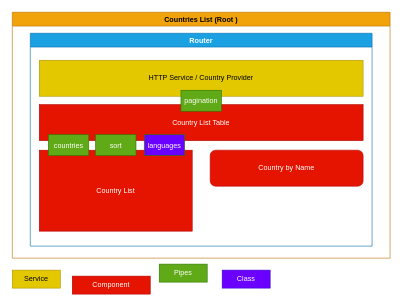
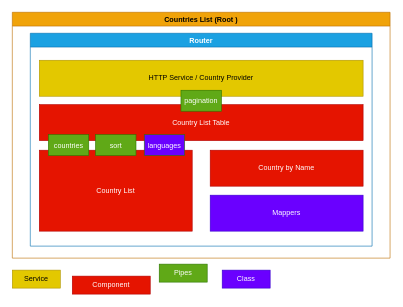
  <mxCell id="0" />
  <mxCell id="1" parent="0" />
  <mxCell id="2" value="Countries List (Root )" style="swimlane;fillColor=#f0a30a;fontColor=#000000;strokeColor=#BD7000;" vertex="1" parent="1"><mxGeometry x="20" y="20" width="630" height="410" as="geometry" /></mxCell>
  <mxCell id="3" value="Router" style="swimlane;fillColor=#1ba1e2;strokeColor=#006EAF;fontColor=#ffffff;" vertex="1" parent="2"><mxGeometry x="30" y="35" width="570" height="355" as="geometry"><mxRectangle x="30" y="35" width="70" height="23" as="alternateBounds" /></mxGeometry></mxCell>
  <mxCell id="4" value="HTTP Service / Country Provider" style="rounded=0;whiteSpace=wrap;html=1;fillColor=#e3c800;fontColor=#000000;strokeColor=#B09500;" vertex="1" parent="3"><mxGeometry x="15" y="45" width="540" height="60" as="geometry" /></mxCell>
- <mxCell id="5" value="Country by Name" style="whiteSpace=wrap;html=1;fillColor=#e51400;fontColor=#ffffff;strokeColor=#B20000;rounded=1;" vertex="1" parent="3"><mxGeometry x="300" y="195" width="255" height="60" as="geometry" /></mxCell>
+ <mxCell id="5" value="Country by Name" style="rounded=0;whiteSpace=wrap;html=1;fillColor=#e51400;fontColor=#ffffff;strokeColor=#B20000;" vertex="1" parent="3"><mxGeometry x="300" y="195" width="255" height="60" as="geometry" /></mxCell>
  <mxCell id="6" value="Country List" style="rounded=0;whiteSpace=wrap;html=1;fillColor=#e51400;fontColor=#ffffff;strokeColor=#B20000;" vertex="1" parent="3"><mxGeometry x="15" y="195" width="255" height="135" as="geometry" /></mxCell>
  <mxCell id="7" value="Country List Table" style="rounded=0;whiteSpace=wrap;html=1;fillColor=#e51400;fontColor=#ffffff;strokeColor=#B20000;" vertex="1" parent="3"><mxGeometry x="15" y="119" width="540" height="60" as="geometry" /></mxCell>
  <mxCell id="8" value="sort" style="rounded=0;whiteSpace=wrap;html=1;fillColor=#60a917;fontColor=#ffffff;strokeColor=#2D7600;" vertex="1" parent="3"><mxGeometry x="108.75" y="169" width="67.5" height="35" as="geometry" /></mxCell>
  <mxCell id="9" value="pagination" style="rounded=0;whiteSpace=wrap;html=1;fillColor=#60a917;fontColor=#ffffff;strokeColor=#2D7600;" vertex="1" parent="3"><mxGeometry x="251.25" y="95" width="67.5" height="35" as="geometry" /></mxCell>
  <mxCell id="10" value="countries" style="rounded=0;whiteSpace=wrap;html=1;fillColor=#60a917;fontColor=#ffffff;strokeColor=#2D7600;" vertex="1" parent="3"><mxGeometry x="30" y="169" width="67.5" height="35" as="geometry" /></mxCell>
  <mxCell id="11" value="languages" style="rounded=0;whiteSpace=wrap;html=1;fillColor=#6a00ff;fontColor=#ffffff;strokeColor=#2D7600;" vertex="1" parent="3"><mxGeometry x="190" y="169" width="67.5" height="35" as="geometry" /></mxCell>
+ <mxCell id="12" value="Mappers" style="rounded=0;whiteSpace=wrap;html=1;fillColor=#6a00ff;fontColor=#ffffff;strokeColor=#3700CC;" vertex="1" parent="3"><mxGeometry x="300" y="270" width="255" height="60" as="geometry" /></mxCell>
  <mxCell id="13" value="Service" style="rounded=0;whiteSpace=wrap;html=1;fillColor=#e3c800;fontColor=#000000;strokeColor=#B09500;" vertex="1" parent="1"><mxGeometry x="20" y="450" width="80" height="30" as="geometry" /></mxCell>
  <mxCell id="14" value="Component" style="rounded=0;whiteSpace=wrap;html=1;fillColor=#e51400;fontColor=#ffffff;strokeColor=#B20000;" vertex="1" parent="1"><mxGeometry x="120" y="460" width="130" height="30" as="geometry" /></mxCell>
  <mxCell id="15" value="Pipes" style="rounded=0;whiteSpace=wrap;html=1;fillColor=#60a917;fontColor=#ffffff;strokeColor=#2D7600;" vertex="1" parent="1"><mxGeometry x="265" y="440" width="80" height="30" as="geometry" /></mxCell>
  <mxCell id="16" value="Class" style="rounded=0;whiteSpace=wrap;html=1;fillColor=#6a00ff;fontColor=#ffffff;strokeColor=#3700CC;" vertex="1" parent="1"><mxGeometry x="370" y="450" width="80" height="30" as="geometry" /></mxCell>
